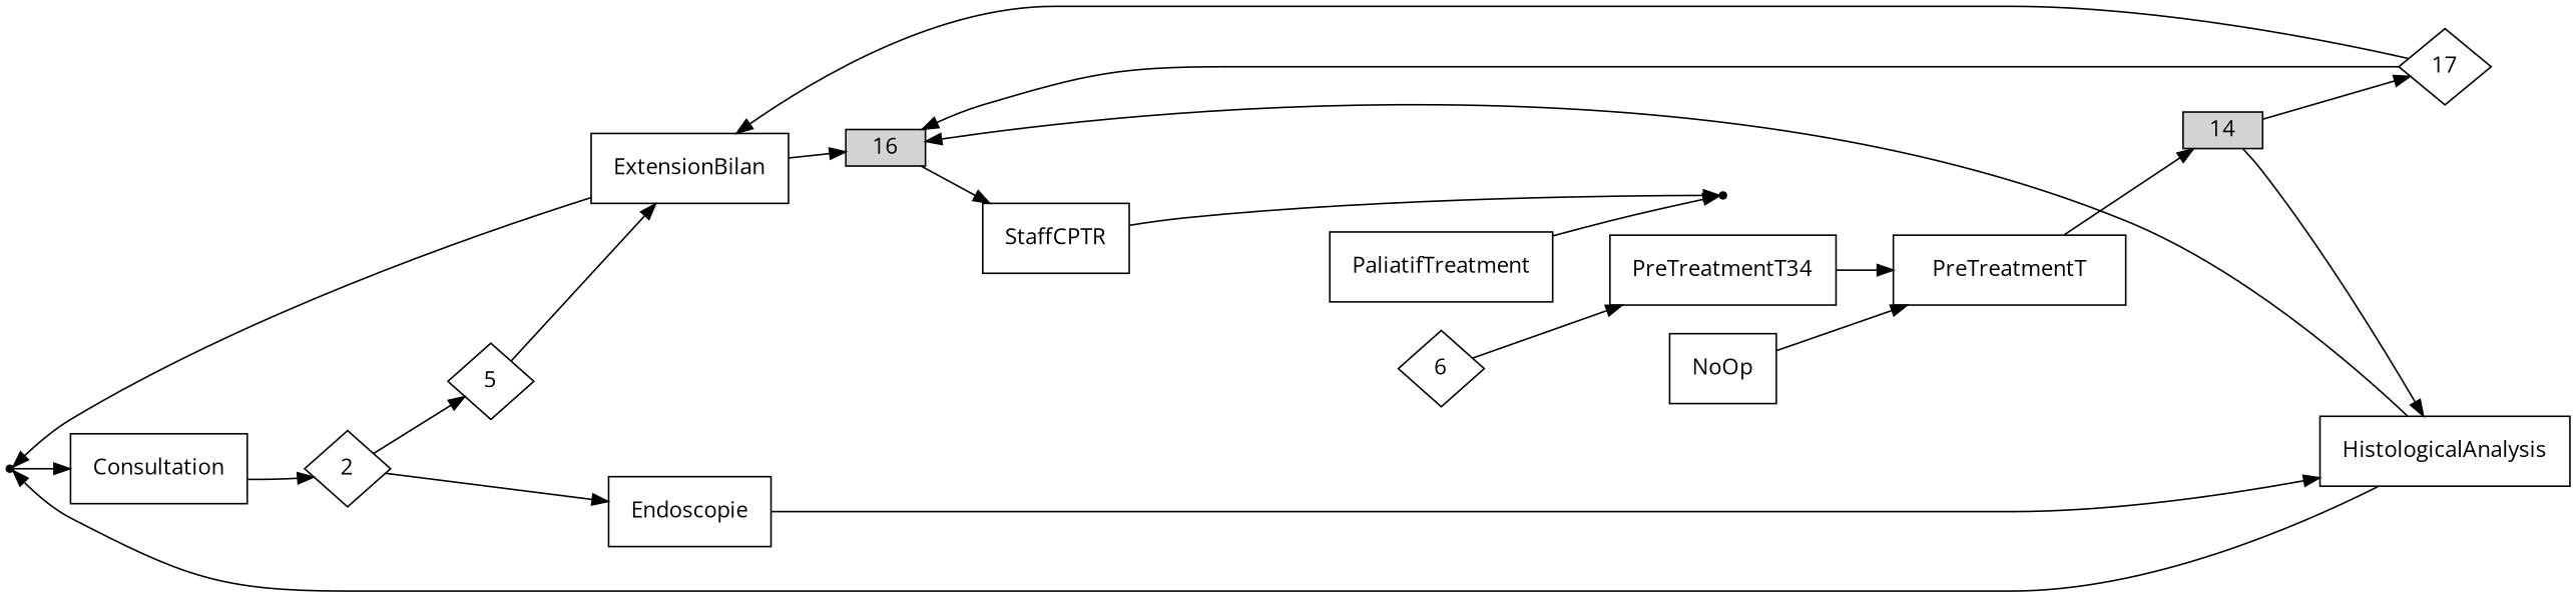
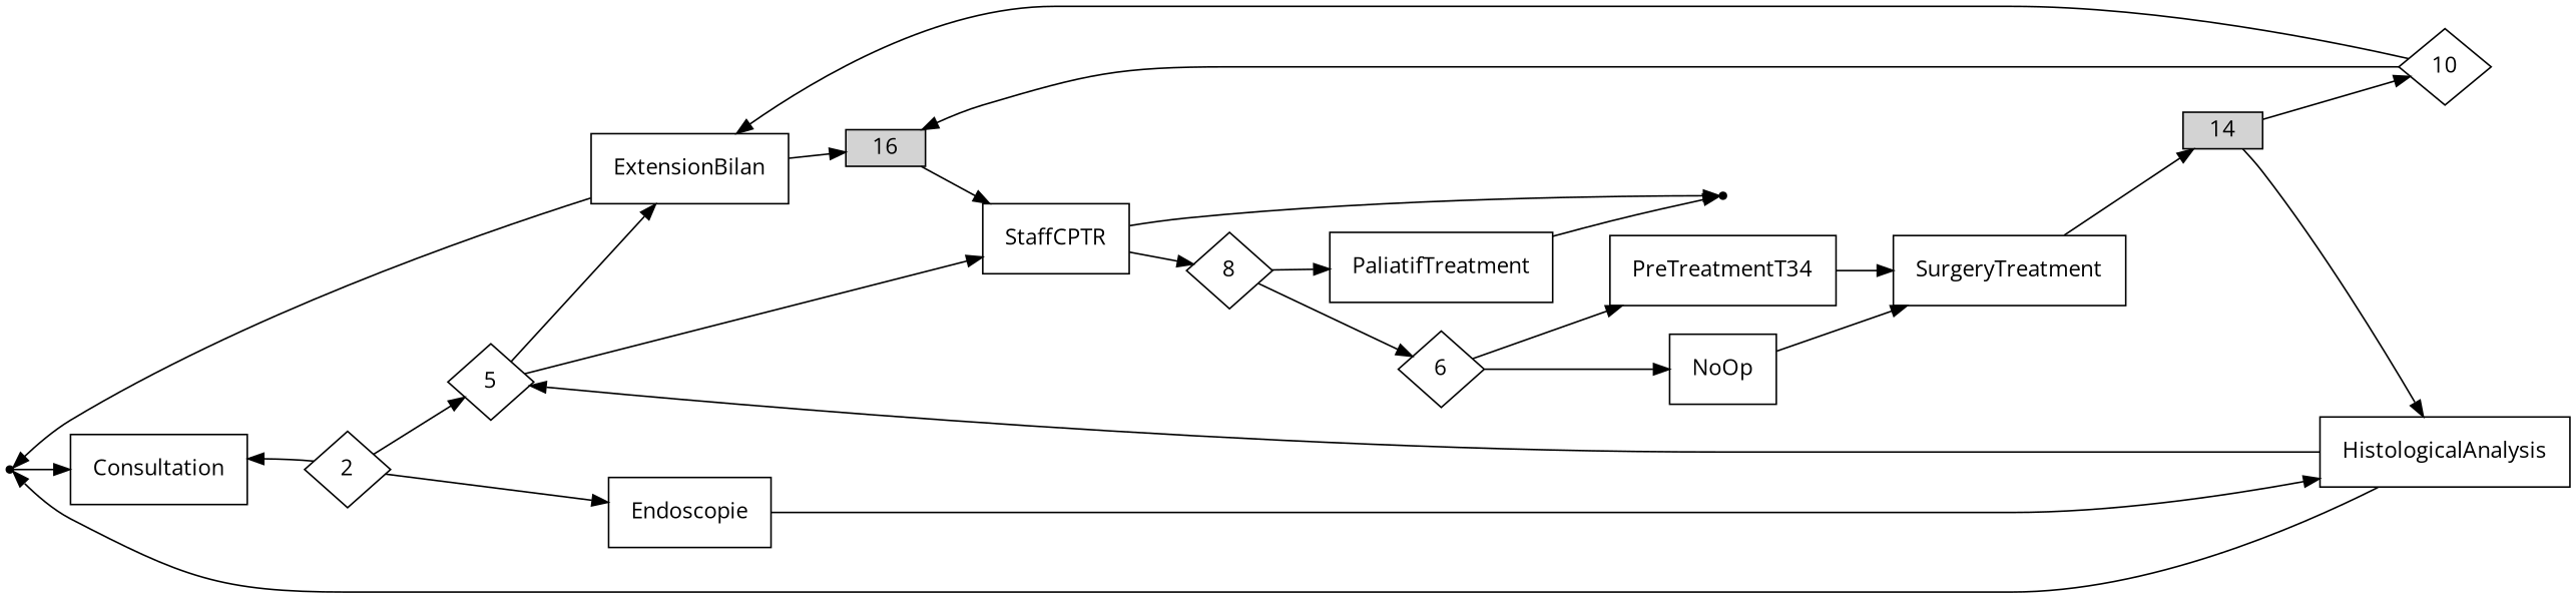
  digraph {
    fontname="Open Sans"
    rankdir=LR
    node [fontname="Open Sans" shape=box type=Activity]
    edge [fontname="Open Sans"]
    Init [height=0.06 shape=point type=State width=0.06]
    n2 [height=0.61 label=Consultation margin=0.2 width=1.39]
    2 [height=0.67 shape=diamond type=Decision width=0.75]
    n4 [height=0.61 label=Endoscopie margin=0.2 width=1.31]
    5 [height=0.67 shape=diamond type=Decision width=0.75]
    n6 [height=0.61 label=HistologicalAnalysis margin=0.2 width=2.03]
    n7 [height=0.61 label=ExtensionBilan margin=0.2 width=1.58]
    n8 [height=0.61 label=StaffCPTR margin=0.2 width=1.25]
    n9 [height=0.10 label=16 style=filled type=Join width=0.69]
+   8 [height=0.67 shape=diamond type=Decision width=0.75]
    End [height=0.06 shape=point type=State width=0.06]
    n12 [height=0.67 label=6 shape=diamond type=Decision width=0.75]
    n13 [height=0.61 label=PaliatifTreatment margin=0.2 width=1.75]
    n14 [height=0.61 label=NoOp margin=0.2 width=0.89]
    n15 [height=0.61 label=PreTreatmentT34 margin=0.2 width=1.75]
-   n16 [height=0.61 label=PreTreatmentT margin=0.2 width=1.81]
+   n16 [height=0.61 label=SurgeryTreatment margin=0.2 width=1.81]
    14 [height=0.10 style=filled type=Fork width=0.69]
-   17 [height=0.67 shape=diamond type=Decision width=0.81]
+   17 [height=0.67 shape=diamond type=Decision width=0.81 label=10]
    Init -> n2
-   n2 -> 2
+   2 -> n2
    2 -> n4 [formal_guard="be.uclouvain.isis.logic.bool.autogram.IBLFormula@765291"]
    2 -> 5 [otherwise=true]
    n4 -> n6
    5 -> n7 [formal_guard="be.uclouvain.isis.logic.bool.autogram.IBLFormula@26e431"]
+   5 -> n8 [otherwise=true]
    n6 -> Init
-   n6 -> n9
+   n6 -> 5
    n7 -> Init
    n7 -> n9
+   n8 -> 8
    n8 -> End
    n9 -> n8
+   8 -> n12 [formal_guard="be.uclouvain.isis.logic.bool.autogram.IBLFormula@17590db"]
+   8 -> n13 [otherwise=true]
+   n12 -> n14 [formal_guard="be.uclouvain.isis.logic.bool.autogram.IBLFormula@14f8dab"]
    n12 -> n15 [formal_guard="be.uclouvain.isis.logic.bool.autogram.IBLFormula@1ddebc3"]
    n13 -> End
    n14 -> n16
    n15 -> n16
    n16 -> 14
    14 -> n6
    14 -> 17
    17 -> n7 [formal_guard="be.uclouvain.isis.logic.bool.autogram.IBLFormula@194ca6c"]
    17 -> n9 [otherwise=true]
  }
